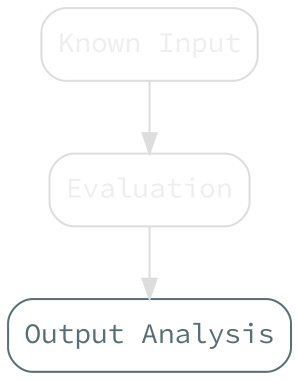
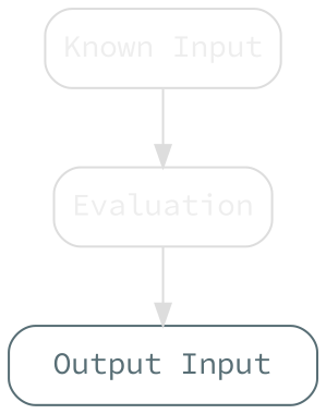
  digraph {
    rankdir=TB
    fontname="Source Code Pro"
    node [color="#dddddd" fillcolor="#ffffff" fontcolor="#eeeeee" fontname="Source Code Pro" shape=rectangle style="rounded,filled"]
    edge [color="#dddddd" fontcolor="#000000" fontname="Source Code Pro" fontsize=11]
    n1 [label="Known Input"]
    Evaluation
-   n3 [color="#586E75" fontcolor="#586E75" label="Output Analysis"]
+   n3 [color="#586E75" fontcolor="#586E75" label="Output Input"]
    n1 -> Evaluation
    Evaluation -> n3
  }
